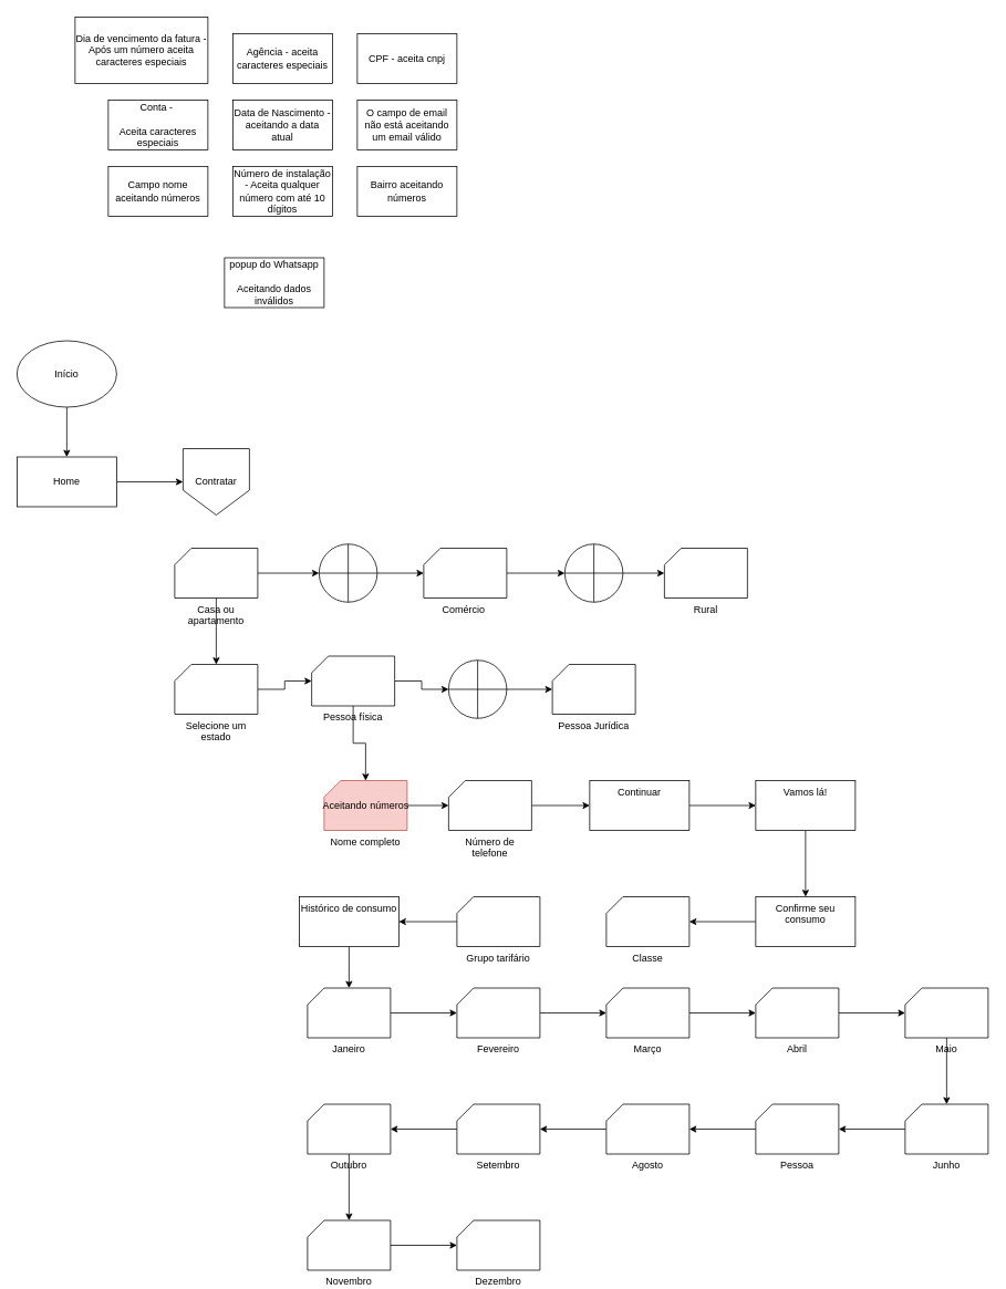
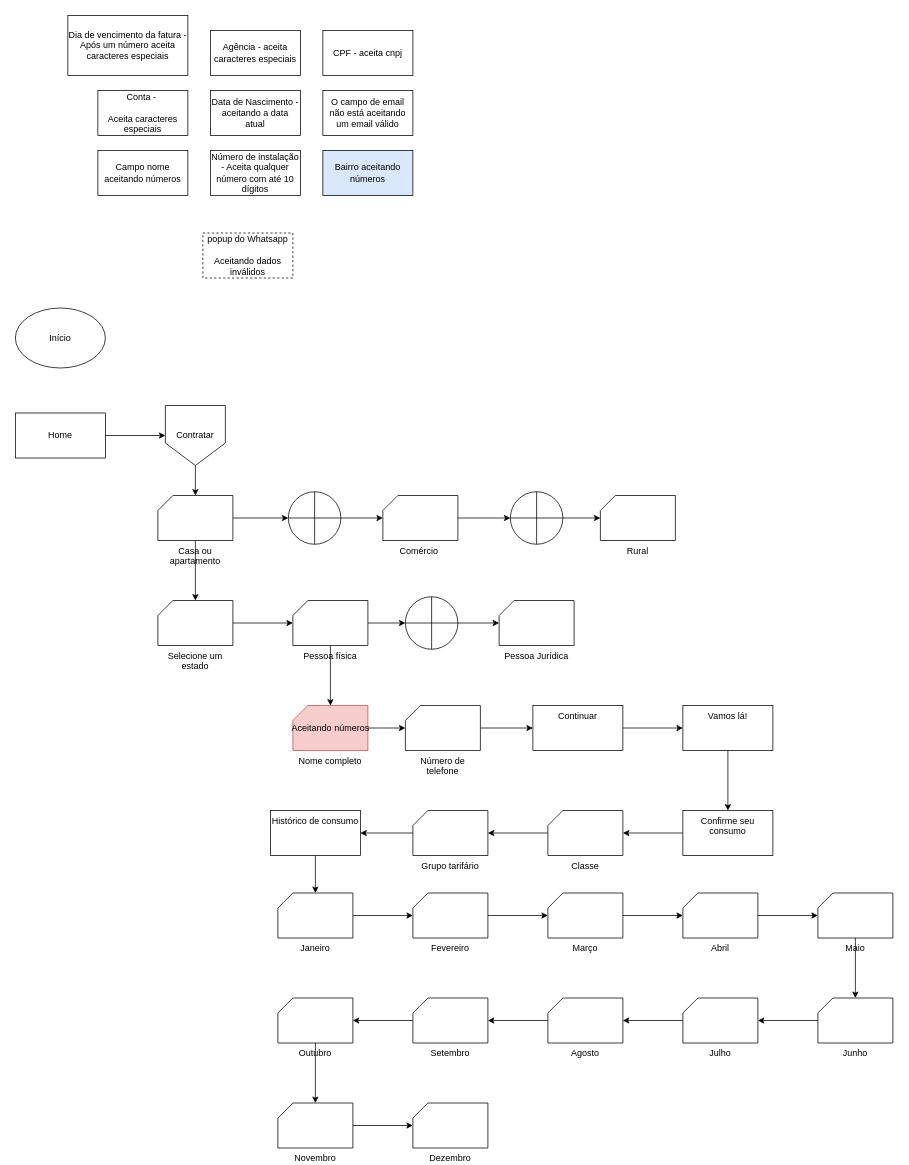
  <mxCell id="0" />
  <mxCell id="1" parent="0" />
  <mxCell id="2" value="Dia de vencimento da fatura -&lt;br&gt;Após um número aceita&lt;br&gt;caracteres especiais" style="rounded=0;whiteSpace=wrap;html=1;" vertex="1" parent="1"><mxGeometry x="90" y="20" width="160" height="80" as="geometry" /></mxCell>
  <mxCell id="3" value="Agência - aceita caracteres especiais" style="whiteSpace=wrap;html=1;" vertex="1" parent="1"><mxGeometry x="280" y="40" width="120" height="60" as="geometry" /></mxCell>
  <mxCell id="4" value="Conta -&amp;nbsp;&lt;br&gt;&lt;br&gt;Aceita caracteres especiais" style="whiteSpace=wrap;html=1;" vertex="1" parent="1"><mxGeometry x="130" y="120" width="120" height="60" as="geometry" /></mxCell>
  <mxCell id="5" value="Data de Nascimento - aceitando a data atual" style="whiteSpace=wrap;html=1;" vertex="1" parent="1"><mxGeometry x="280" y="120" width="120" height="60" as="geometry" /></mxCell>
  <mxCell id="6" value="CPF - aceita cnpj&lt;br&gt;" style="rounded=0;whiteSpace=wrap;html=1;" vertex="1" parent="1"><mxGeometry x="430" y="40" width="120" height="60" as="geometry" /></mxCell>
  <mxCell id="7" value="O campo de email não está aceitando um email válido" style="rounded=0;whiteSpace=wrap;html=1;" vertex="1" parent="1"><mxGeometry x="430" y="120" width="120" height="60" as="geometry" /></mxCell>
  <mxCell id="8" value="Campo nome aceitando números" style="whiteSpace=wrap;html=1;" vertex="1" parent="1"><mxGeometry x="130" y="200" width="120" height="60" as="geometry" /></mxCell>
  <mxCell id="9" value="Número de instalação - Aceita qualquer número com até 10 dígitos" style="whiteSpace=wrap;html=1;" vertex="1" parent="1"><mxGeometry x="280" y="200" width="120" height="60" as="geometry" /></mxCell>
- <mxCell id="10" value="Bairro aceitando números" style="whiteSpace=wrap;html=1;" vertex="1" parent="1"><mxGeometry x="430" y="200" width="120" height="60" as="geometry" /></mxCell>
- <mxCell id="11" value="popup do Whatsapp&lt;br&gt;&lt;br&gt;Aceitando dados inválidos" style="whiteSpace=wrap;html=1;" vertex="1" parent="1"><mxGeometry x="270" y="310" width="120" height="60" as="geometry" /></mxCell>
- <mxCell id="12" value="" style="edgeStyle=orthogonalEdgeStyle;rounded=0;orthogonalLoop=1;jettySize=auto;html=1;" edge="1" parent="1" source="13" target="15"><mxGeometry relative="1" as="geometry" /></mxCell>
+ <mxCell id="10" value="Bairro aceitando números" style="whiteSpace=wrap;html=1;fillColor=#dae8fc;" vertex="1" parent="1"><mxGeometry x="430" y="200" width="120" height="60" as="geometry" /></mxCell>
+ <mxCell id="11" value="popup do Whatsapp&lt;br&gt;&lt;br&gt;Aceitando dados inválidos" style="whiteSpace=wrap;html=1;dashed=1;" vertex="1" parent="1"><mxGeometry x="270" y="310" width="120" height="60" as="geometry" /></mxCell>
  <mxCell id="13" value="Início" style="ellipse;whiteSpace=wrap;html=1;" vertex="1" parent="1"><mxGeometry x="20" y="410" width="120" height="80" as="geometry" /></mxCell>
  <mxCell id="14" value="" style="edgeStyle=orthogonalEdgeStyle;rounded=0;orthogonalLoop=1;jettySize=auto;html=1;" edge="1" parent="1" source="15" target="17"><mxGeometry relative="1" as="geometry" /></mxCell>
  <mxCell id="15" value="Home" style="whiteSpace=wrap;html=1;" vertex="1" parent="1"><mxGeometry x="20" y="550" width="120" height="60" as="geometry" /></mxCell>
+ <mxCell id="16" value="" style="edgeStyle=orthogonalEdgeStyle;rounded=0;orthogonalLoop=1;jettySize=auto;html=1;" edge="1" parent="1" source="17" target="20"><mxGeometry relative="1" as="geometry" /></mxCell>
  <mxCell id="17" value="Contratar" style="shape=offPageConnector;whiteSpace=wrap;html=1;" vertex="1" parent="1"><mxGeometry x="220" y="540" width="80" height="80" as="geometry" /></mxCell>
  <mxCell id="18" value="" style="edgeStyle=orthogonalEdgeStyle;rounded=0;orthogonalLoop=1;jettySize=auto;html=1;" edge="1" parent="1" source="20" target="22"><mxGeometry relative="1" as="geometry" /></mxCell>
  <mxCell id="19" value="" style="edgeStyle=orthogonalEdgeStyle;rounded=0;orthogonalLoop=1;jettySize=auto;html=1;" edge="1" parent="1" source="20" target="29"><mxGeometry relative="1" as="geometry" /></mxCell>
  <mxCell id="20" value="Casa ou apartamento" style="verticalLabelPosition=bottom;verticalAlign=top;html=1;shape=card;whiteSpace=wrap;size=20;arcSize=12;" vertex="1" parent="1"><mxGeometry x="210" y="660" width="100" height="60" as="geometry" /></mxCell>
  <mxCell id="21" value="" style="edgeStyle=orthogonalEdgeStyle;rounded=0;orthogonalLoop=1;jettySize=auto;html=1;" edge="1" parent="1" source="22" target="24"><mxGeometry relative="1" as="geometry" /></mxCell>
  <mxCell id="22" value="" style="verticalLabelPosition=bottom;verticalAlign=top;html=1;shape=mxgraph.flowchart.summing_function;" vertex="1" parent="1"><mxGeometry x="384" y="655" width="70" height="70" as="geometry" /></mxCell>
  <mxCell id="23" value="" style="edgeStyle=orthogonalEdgeStyle;rounded=0;orthogonalLoop=1;jettySize=auto;html=1;" edge="1" parent="1" source="24" target="27"><mxGeometry relative="1" as="geometry" /></mxCell>
  <mxCell id="24" value="Comércio&lt;span style=&quot;white-space: pre;&quot;&gt; &lt;/span&gt;" style="verticalLabelPosition=bottom;verticalAlign=top;html=1;shape=card;whiteSpace=wrap;size=20;arcSize=12;" vertex="1" parent="1"><mxGeometry x="510" y="660" width="100" height="60" as="geometry" /></mxCell>
  <mxCell id="25" value="Rural" style="verticalLabelPosition=bottom;verticalAlign=top;html=1;shape=card;whiteSpace=wrap;size=20;arcSize=12;" vertex="1" parent="1"><mxGeometry x="800" y="660" width="100" height="60" as="geometry" /></mxCell>
  <mxCell id="26" value="" style="edgeStyle=orthogonalEdgeStyle;rounded=0;orthogonalLoop=1;jettySize=auto;html=1;" edge="1" parent="1" source="27" target="25"><mxGeometry relative="1" as="geometry" /></mxCell>
  <mxCell id="27" value="" style="verticalLabelPosition=bottom;verticalAlign=top;html=1;shape=mxgraph.flowchart.summing_function;" vertex="1" parent="1"><mxGeometry x="680" y="655" width="70" height="70" as="geometry" /></mxCell>
  <mxCell id="28" value="" style="edgeStyle=orthogonalEdgeStyle;rounded=0;orthogonalLoop=1;jettySize=auto;html=1;" edge="1" parent="1" source="29" target="32"><mxGeometry relative="1" as="geometry" /></mxCell>
  <mxCell id="29" value="Selecione um estado" style="verticalLabelPosition=bottom;verticalAlign=top;html=1;shape=card;whiteSpace=wrap;size=20;arcSize=12;" vertex="1" parent="1"><mxGeometry x="210" y="800" width="100" height="60" as="geometry" /></mxCell>
  <mxCell id="30" value="" style="edgeStyle=orthogonalEdgeStyle;rounded=0;orthogonalLoop=1;jettySize=auto;html=1;" edge="1" parent="1" source="32" target="34"><mxGeometry relative="1" as="geometry" /></mxCell>
  <mxCell id="31" value="" style="edgeStyle=orthogonalEdgeStyle;rounded=0;orthogonalLoop=1;jettySize=auto;html=1;" edge="1" parent="1" source="32" target="37"><mxGeometry relative="1" as="geometry" /></mxCell>
- <mxCell id="32" value="Pessoa física" style="verticalLabelPosition=bottom;verticalAlign=top;html=1;shape=card;whiteSpace=wrap;size=20;arcSize=12;" vertex="1" parent="1"><mxGeometry x="375" y="790" width="100" height="60" as="geometry" /></mxCell>
+ <mxCell id="32" value="Pessoa física" style="verticalLabelPosition=bottom;verticalAlign=top;html=1;shape=card;whiteSpace=wrap;size=20;arcSize=12;" vertex="1" parent="1"><mxGeometry x="390" y="800" width="100" height="60" as="geometry" /></mxCell>
  <mxCell id="33" value="" style="edgeStyle=orthogonalEdgeStyle;rounded=0;orthogonalLoop=1;jettySize=auto;html=1;" edge="1" parent="1" source="34" target="35"><mxGeometry relative="1" as="geometry" /></mxCell>
  <mxCell id="34" value="" style="verticalLabelPosition=bottom;verticalAlign=top;html=1;shape=mxgraph.flowchart.summing_function;" vertex="1" parent="1"><mxGeometry x="540" y="795" width="70" height="70" as="geometry" /></mxCell>
  <mxCell id="35" value="Pessoa Jurídica" style="verticalLabelPosition=bottom;verticalAlign=top;html=1;shape=card;whiteSpace=wrap;size=20;arcSize=12;" vertex="1" parent="1"><mxGeometry x="665" y="800" width="100" height="60" as="geometry" /></mxCell>
  <mxCell id="36" value="" style="edgeStyle=orthogonalEdgeStyle;rounded=0;orthogonalLoop=1;jettySize=auto;html=1;" edge="1" parent="1" source="37" target="40"><mxGeometry relative="1" as="geometry" /></mxCell>
  <mxCell id="37" value="Nome completo" style="verticalLabelPosition=bottom;verticalAlign=top;html=1;shape=card;whiteSpace=wrap;size=20;arcSize=12;fillColor=#f8cecc;strokeColor=#b85450;" vertex="1" parent="1"><mxGeometry x="390" y="940" width="100" height="60" as="geometry" /></mxCell>
  <mxCell id="38" value="Aceitando números" style="text;html=1;align=center;verticalAlign=middle;resizable=0;points=[];autosize=1;strokeColor=none;fillColor=none;" vertex="1" parent="1"><mxGeometry x="375" y="955" width="130" height="30" as="geometry" /></mxCell>
  <mxCell id="39" value="" style="edgeStyle=orthogonalEdgeStyle;rounded=0;orthogonalLoop=1;jettySize=auto;html=1;" edge="1" parent="1" source="40" target="42"><mxGeometry relative="1" as="geometry" /></mxCell>
  <mxCell id="40" value="Número de telefone" style="verticalLabelPosition=bottom;verticalAlign=top;html=1;shape=card;whiteSpace=wrap;size=20;arcSize=12;" vertex="1" parent="1"><mxGeometry x="540" y="940" width="100" height="60" as="geometry" /></mxCell>
  <mxCell id="41" value="" style="edgeStyle=orthogonalEdgeStyle;rounded=0;orthogonalLoop=1;jettySize=auto;html=1;" edge="1" parent="1" source="42" target="44"><mxGeometry relative="1" as="geometry" /></mxCell>
  <mxCell id="42" value="Continuar" style="whiteSpace=wrap;html=1;verticalAlign=top;arcSize=12;" vertex="1" parent="1"><mxGeometry x="710" y="940" width="120" height="60" as="geometry" /></mxCell>
  <mxCell id="43" value="" style="edgeStyle=orthogonalEdgeStyle;rounded=0;orthogonalLoop=1;jettySize=auto;html=1;" edge="1" parent="1" source="44" target="46"><mxGeometry relative="1" as="geometry" /></mxCell>
  <mxCell id="44" value="Vamos lá!" style="whiteSpace=wrap;html=1;verticalAlign=top;arcSize=12;" vertex="1" parent="1"><mxGeometry x="910" y="940" width="120" height="60" as="geometry" /></mxCell>
  <mxCell id="45" value="" style="edgeStyle=orthogonalEdgeStyle;rounded=0;orthogonalLoop=1;jettySize=auto;html=1;" edge="1" parent="1" source="46" target="48"><mxGeometry relative="1" as="geometry" /></mxCell>
  <mxCell id="46" value="Confirme seu consumo" style="whiteSpace=wrap;html=1;verticalAlign=top;arcSize=12;" vertex="1" parent="1"><mxGeometry x="910" y="1080" width="120" height="60" as="geometry" /></mxCell>
+ <mxCell id="47" value="" style="edgeStyle=orthogonalEdgeStyle;rounded=0;orthogonalLoop=1;jettySize=auto;html=1;" edge="1" parent="1" source="48" target="50"><mxGeometry relative="1" as="geometry" /></mxCell>
  <mxCell id="48" value="Classe" style="verticalLabelPosition=bottom;verticalAlign=top;html=1;shape=card;whiteSpace=wrap;size=20;arcSize=12;" vertex="1" parent="1"><mxGeometry x="730" y="1080" width="100" height="60" as="geometry" /></mxCell>
  <mxCell id="49" value="" style="edgeStyle=orthogonalEdgeStyle;rounded=0;orthogonalLoop=1;jettySize=auto;html=1;" edge="1" parent="1" source="50" target="52"><mxGeometry relative="1" as="geometry" /></mxCell>
  <mxCell id="50" value="Grupo tarifário" style="verticalLabelPosition=bottom;verticalAlign=top;html=1;shape=card;whiteSpace=wrap;size=20;arcSize=12;" vertex="1" parent="1"><mxGeometry x="550" y="1080" width="100" height="60" as="geometry" /></mxCell>
  <mxCell id="51" value="" style="edgeStyle=orthogonalEdgeStyle;rounded=0;orthogonalLoop=1;jettySize=auto;html=1;" edge="1" parent="1" source="52" target="54"><mxGeometry relative="1" as="geometry" /></mxCell>
  <mxCell id="52" value="Histórico de consumo" style="whiteSpace=wrap;html=1;verticalAlign=top;arcSize=12;" vertex="1" parent="1"><mxGeometry x="360" y="1080" width="120" height="60" as="geometry" /></mxCell>
  <mxCell id="53" value="" style="edgeStyle=orthogonalEdgeStyle;rounded=0;orthogonalLoop=1;jettySize=auto;html=1;" edge="1" parent="1" source="54" target="56"><mxGeometry relative="1" as="geometry" /></mxCell>
  <mxCell id="54" value="Janeiro" style="verticalLabelPosition=bottom;verticalAlign=top;html=1;shape=card;whiteSpace=wrap;size=20;arcSize=12;" vertex="1" parent="1"><mxGeometry x="370" y="1190" width="100" height="60" as="geometry" /></mxCell>
  <mxCell id="55" value="" style="edgeStyle=orthogonalEdgeStyle;rounded=0;orthogonalLoop=1;jettySize=auto;html=1;" edge="1" parent="1" source="56" target="58"><mxGeometry relative="1" as="geometry" /></mxCell>
  <mxCell id="56" value="Fevereiro" style="verticalLabelPosition=bottom;verticalAlign=top;html=1;shape=card;whiteSpace=wrap;size=20;arcSize=12;" vertex="1" parent="1"><mxGeometry x="550" y="1190" width="100" height="60" as="geometry" /></mxCell>
  <mxCell id="57" value="" style="edgeStyle=orthogonalEdgeStyle;rounded=0;orthogonalLoop=1;jettySize=auto;html=1;" edge="1" parent="1" source="58" target="60"><mxGeometry relative="1" as="geometry" /></mxCell>
  <mxCell id="58" value="Março" style="verticalLabelPosition=bottom;verticalAlign=top;html=1;shape=card;whiteSpace=wrap;size=20;arcSize=12;" vertex="1" parent="1"><mxGeometry x="730" y="1190" width="100" height="60" as="geometry" /></mxCell>
  <mxCell id="59" value="" style="edgeStyle=orthogonalEdgeStyle;rounded=0;orthogonalLoop=1;jettySize=auto;html=1;" edge="1" parent="1" source="60" target="62"><mxGeometry relative="1" as="geometry" /></mxCell>
  <mxCell id="60" value="Abril" style="verticalLabelPosition=bottom;verticalAlign=top;html=1;shape=card;whiteSpace=wrap;size=20;arcSize=12;" vertex="1" parent="1"><mxGeometry x="910" y="1190" width="100" height="60" as="geometry" /></mxCell>
  <mxCell id="61" value="" style="edgeStyle=orthogonalEdgeStyle;rounded=0;orthogonalLoop=1;jettySize=auto;html=1;" edge="1" parent="1" source="62" target="64"><mxGeometry relative="1" as="geometry" /></mxCell>
  <mxCell id="62" value="Maio" style="verticalLabelPosition=bottom;verticalAlign=top;html=1;shape=card;whiteSpace=wrap;size=20;arcSize=12;" vertex="1" parent="1"><mxGeometry x="1090" y="1190" width="100" height="60" as="geometry" /></mxCell>
  <mxCell id="63" value="" style="edgeStyle=orthogonalEdgeStyle;rounded=0;orthogonalLoop=1;jettySize=auto;html=1;" edge="1" parent="1" source="64" target="66"><mxGeometry relative="1" as="geometry" /></mxCell>
  <mxCell id="64" value="Junho" style="verticalLabelPosition=bottom;verticalAlign=top;html=1;shape=card;whiteSpace=wrap;size=20;arcSize=12;" vertex="1" parent="1"><mxGeometry x="1090" y="1330" width="100" height="60" as="geometry" /></mxCell>
  <mxCell id="65" value="" style="edgeStyle=orthogonalEdgeStyle;rounded=0;orthogonalLoop=1;jettySize=auto;html=1;" edge="1" parent="1" source="66" target="68"><mxGeometry relative="1" as="geometry" /></mxCell>
- <mxCell id="66" value="Pessoa" style="verticalLabelPosition=bottom;verticalAlign=top;html=1;shape=card;whiteSpace=wrap;size=20;arcSize=12;" vertex="1" parent="1"><mxGeometry x="910" y="1330" width="100" height="60" as="geometry" /></mxCell>
+ <mxCell id="66" value="Julho" style="verticalLabelPosition=bottom;verticalAlign=top;html=1;shape=card;whiteSpace=wrap;size=20;arcSize=12;" vertex="1" parent="1"><mxGeometry x="910" y="1330" width="100" height="60" as="geometry" /></mxCell>
  <mxCell id="67" value="" style="edgeStyle=orthogonalEdgeStyle;rounded=0;orthogonalLoop=1;jettySize=auto;html=1;" edge="1" parent="1" source="68" target="70"><mxGeometry relative="1" as="geometry" /></mxCell>
  <mxCell id="68" value="Agosto" style="verticalLabelPosition=bottom;verticalAlign=top;html=1;shape=card;whiteSpace=wrap;size=20;arcSize=12;" vertex="1" parent="1"><mxGeometry x="730" y="1330" width="100" height="60" as="geometry" /></mxCell>
  <mxCell id="69" value="" style="edgeStyle=orthogonalEdgeStyle;rounded=0;orthogonalLoop=1;jettySize=auto;html=1;" edge="1" parent="1" source="70" target="72"><mxGeometry relative="1" as="geometry" /></mxCell>
  <mxCell id="70" value="Setembro" style="verticalLabelPosition=bottom;verticalAlign=top;html=1;shape=card;whiteSpace=wrap;size=20;arcSize=12;" vertex="1" parent="1"><mxGeometry x="550" y="1330" width="100" height="60" as="geometry" /></mxCell>
  <mxCell id="71" value="" style="edgeStyle=orthogonalEdgeStyle;rounded=0;orthogonalLoop=1;jettySize=auto;html=1;" edge="1" parent="1" source="72" target="74"><mxGeometry relative="1" as="geometry" /></mxCell>
  <mxCell id="72" value="Outubro" style="verticalLabelPosition=bottom;verticalAlign=top;html=1;shape=card;whiteSpace=wrap;size=20;arcSize=12;" vertex="1" parent="1"><mxGeometry x="370" y="1330" width="100" height="60" as="geometry" /></mxCell>
  <mxCell id="73" value="" style="edgeStyle=orthogonalEdgeStyle;rounded=0;orthogonalLoop=1;jettySize=auto;html=1;" edge="1" parent="1" source="74" target="75"><mxGeometry relative="1" as="geometry" /></mxCell>
  <mxCell id="74" value="Novembro" style="verticalLabelPosition=bottom;verticalAlign=top;html=1;shape=card;whiteSpace=wrap;size=20;arcSize=12;" vertex="1" parent="1"><mxGeometry x="370" y="1470" width="100" height="60" as="geometry" /></mxCell>
  <mxCell id="75" value="Dezembro" style="verticalLabelPosition=bottom;verticalAlign=top;html=1;shape=card;whiteSpace=wrap;size=20;arcSize=12;" vertex="1" parent="1"><mxGeometry x="550" y="1470" width="100" height="60" as="geometry" /></mxCell>
